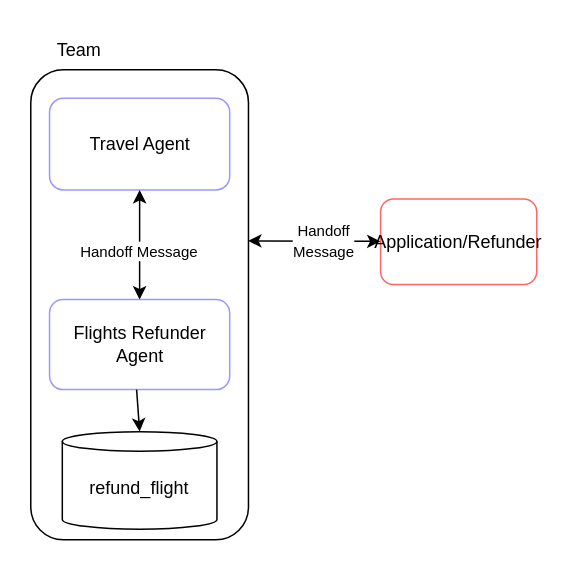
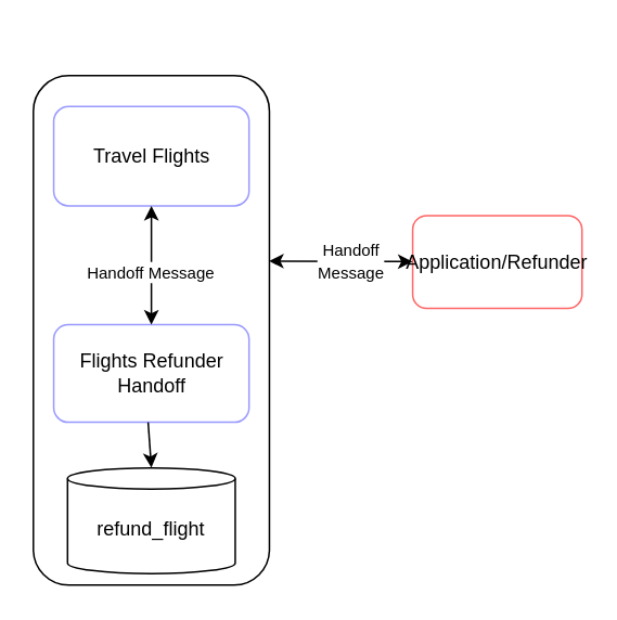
  <mxCell id="0" />
  <mxCell id="1" parent="0" />
  <mxCell id="2" value="Application/Refunder" style="rounded=1;whiteSpace=wrap;html=1;strokeColor=#FF6666;gradientColor=default;fillColor=none;" parent="1" vertex="1"><mxGeometry x="253" y="132" width="104" height="57" as="geometry" /></mxCell>
- <mxCell id="3" value="Team" style="text;html=1;align=center;verticalAlign=middle;resizable=0;points=[];autosize=1;strokeColor=none;fillColor=none;" parent="1" vertex="1"><mxGeometry x="28" y="20" width="47" height="26" as="geometry" /></mxCell>
  <mxCell id="4" value="" style="rounded=1;whiteSpace=wrap;html=1;" parent="1" vertex="1"><mxGeometry x="20" y="46" width="145" height="313" as="geometry" /></mxCell>
- <mxCell id="5" value="Travel Agent" style="rounded=1;whiteSpace=wrap;html=1;strokeColor=#9999FF;gradientColor=default;fillColor=none;" parent="1" vertex="1"><mxGeometry x="32.5" y="65" width="120" height="61" as="geometry" /></mxCell>
- <mxCell id="6" value="&lt;div&gt;&lt;span data-darkreader-inline-bgcolor=&quot;&quot; style=&quot;background-color: initial; --darkreader-inline-bgcolor: initial;&quot;&gt;Flights Refunder Agent&lt;/span&gt;&lt;/div&gt;" style="rounded=1;whiteSpace=wrap;html=1;strokeColor=#9999FF;gradientColor=default;fillColor=none;" parent="1" vertex="1"><mxGeometry x="32.5" y="199" width="120" height="60" as="geometry" /></mxCell>
+ <mxCell id="5" value="Travel Flights" style="rounded=1;whiteSpace=wrap;html=1;strokeColor=#9999FF;gradientColor=default;fillColor=none;" parent="1" vertex="1"><mxGeometry x="32.5" y="65" width="120" height="61" as="geometry" /></mxCell>
+ <mxCell id="6" value="&lt;div&gt;&lt;span data-darkreader-inline-bgcolor=&quot;&quot; style=&quot;background-color: initial; --darkreader-inline-bgcolor: initial;&quot;&gt;Flights Refunder Handoff&lt;/span&gt;&lt;/div&gt;" style="rounded=1;whiteSpace=wrap;html=1;strokeColor=#9999FF;gradientColor=default;fillColor=none;" parent="1" vertex="1"><mxGeometry x="32.5" y="199" width="120" height="60" as="geometry" /></mxCell>
  <mxCell id="7" value="" style="endArrow=classic;startArrow=classic;html=1;rounded=0;entryX=0.5;entryY=1;entryDx=0;entryDy=0;" parent="1" source="6" target="5" edge="1"><mxGeometry width="50" height="50" relative="1" as="geometry"><mxPoint x="130.5" y="245" as="sourcePoint" /><mxPoint x="180.5" y="195" as="targetPoint" /></mxGeometry></mxCell>
  <mxCell id="8" value="&lt;font style=&quot;font-size: 10px;&quot;&gt;Handoff Message&lt;/font&gt;" style="edgeLabel;html=1;align=center;verticalAlign=middle;resizable=0;points=[];" parent="7" vertex="1" connectable="0"><mxGeometry x="-0.065" y="1" relative="1" as="geometry"><mxPoint y="1" as="offset" /></mxGeometry></mxCell>
  <mxCell id="9" value="refund_flight" style="shape=cylinder3;whiteSpace=wrap;html=1;boundedLbl=1;backgroundOutline=1;size=6.5;" parent="1" vertex="1"><mxGeometry x="41" y="287" width="103" height="65" as="geometry" /></mxCell>
  <mxCell id="10" value="" style="endArrow=classic;html=1;rounded=0;entryX=0.5;entryY=0;entryDx=0;entryDy=0;entryPerimeter=0;" parent="1" target="9" edge="1"><mxGeometry width="50" height="50" relative="1" as="geometry"><mxPoint x="90.5" y="259" as="sourcePoint" /><mxPoint x="140.5" y="209" as="targetPoint" /></mxGeometry></mxCell>
  <mxCell id="11" value="" style="endArrow=classic;startArrow=classic;html=1;rounded=0;exitX=0.998;exitY=0.364;exitDx=0;exitDy=0;exitPerimeter=0;" edge="1" parent="1" source="4" target="2"><mxGeometry width="50" height="50" relative="1" as="geometry"><mxPoint x="304" y="265" as="sourcePoint" /><mxPoint x="354" y="215" as="targetPoint" /></mxGeometry></mxCell>
  <mxCell id="12" value="&lt;font style=&quot;font-size: 10px;&quot;&gt;Handoff&lt;/font&gt;&lt;div&gt;&lt;font style=&quot;font-size: 10px;&quot;&gt;Message&lt;/font&gt;&lt;/div&gt;" style="edgeLabel;html=1;align=center;verticalAlign=middle;resizable=0;points=[];" vertex="1" connectable="0" parent="11"><mxGeometry x="0.13" y="1" relative="1" as="geometry"><mxPoint as="offset" /></mxGeometry></mxCell>
